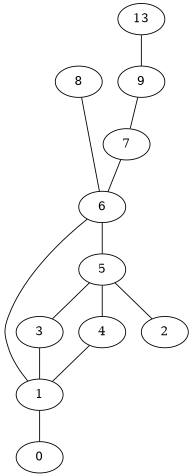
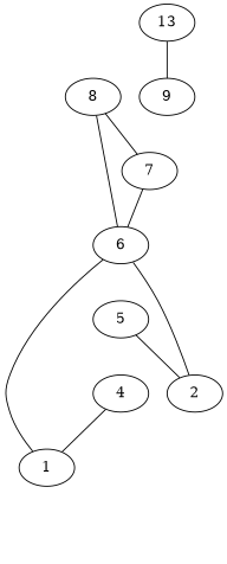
  graph {
    1
-   0
-   3
    4
    5
    2
    6
    7
    8
    9
    n11 [label=13]
-   1 -- 0
-   3 -- 1
    4 -- 1
-   5 -- 3
-   5 -- 4
    5 -- 2
    6 -- 1
-   6 -- 5
+   6 -- 2
    7 -- 6
    8 -- 6
-   9 -- 7
+   8 -- 7
    n11 -- 9
  }
